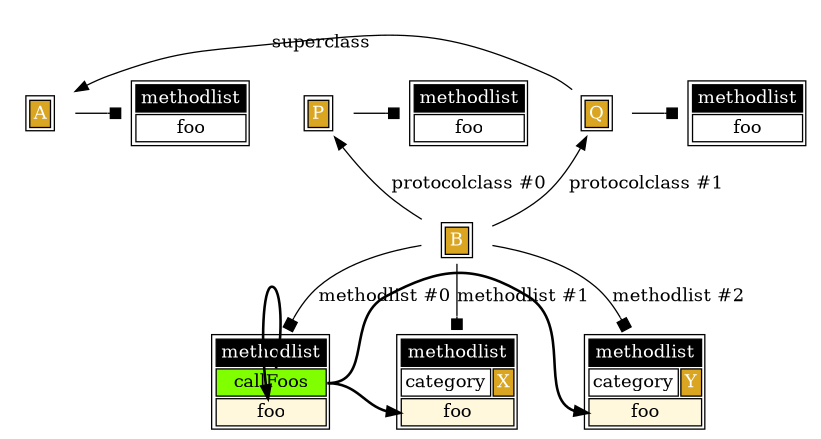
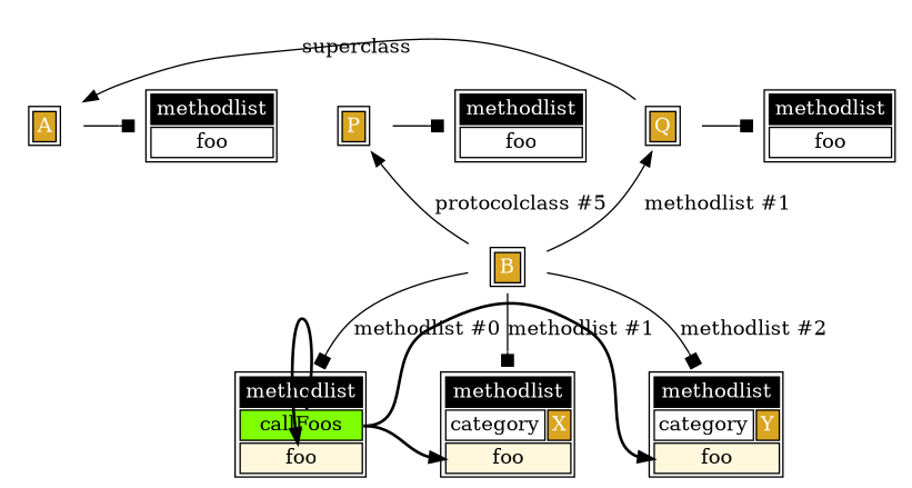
  digraph {
    node [shape=none]
    n1 [label=<<TABLE>       <TR><TD BGCOLOR="goldenrod" COLSPAN="2"><FONT COLOR="white">A</FONT></TD></TR>       </TABLE>>]
    n2 [label=<<TABLE>       <TR><TD BGCOLOR="goldenrod" COLSPAN="2"><FONT COLOR="white">P</FONT></TD></TR>       </TABLE>>]
    n3 [label=<<TABLE>       <TR><TD BGCOLOR="goldenrod" COLSPAN="2"><FONT COLOR="white">Q</FONT></TD></TR>       </TABLE>>]
    n4 [label=<<TABLE>       <TR><TD BGCOLOR="goldenrod" COLSPAN="2"><FONT COLOR="white">B</FONT></TD></TR>       </TABLE>>]
    n5 [label=<<TABLE>       <TR><TD BGCOLOR="black" COLSPAN="2"><FONT COLOR="white">methodlist</FONT></TD></TR>       <TR><TD COLSPAN="2" PORT="A.foo">foo</TD></TR>       </TABLE>>]
    n6 [label=<<TABLE>       <TR><TD BGCOLOR="black" COLSPAN="2"><FONT COLOR="white">methodlist</FONT></TD></TR>       <TR><TD COLSPAN="2" PORT="P.foo">foo</TD></TR>       </TABLE>>]
    n7 [label=<<TABLE>       <TR><TD BGCOLOR="black" COLSPAN="2"><FONT COLOR="white">methodlist</FONT></TD></TR>       <TR><TD COLSPAN="2" PORT="Q.foo">foo</TD></TR>       </TABLE>>]
    n8 [label=<<TABLE>       <TR><TD BGCOLOR="black" COLSPAN="2"><FONT COLOR="white">methodlist</FONT></TD></TR>       <TR><TD COLSPAN="2" PORT="B.callFoos" BGCOLOR="chartreuse">callFoos</TD></TR>       <TR><TD COLSPAN="2" PORT="B.foo" BGCOLOR="cornsilk">foo</TD></TR>       </TABLE>>]
    n9 [label=<<TABLE>       <TR><TD BGCOLOR="black" COLSPAN="2"><FONT COLOR="white">methodlist</FONT></TD></TR>       <TR><TD>category</TD><TD BGCOLOR="goldenrod"><FONT COLOR="white">X</FONT></TD></TR>       <TR><TD COLSPAN="2" PORT="X.foo" BGCOLOR="cornsilk">foo</TD></TR>       </TABLE>>]
    n10 [label=<<TABLE>       <TR><TD BGCOLOR="black" COLSPAN="2"><FONT COLOR="white">methodlist</FONT></TD></TR>       <TR><TD>category</TD><TD BGCOLOR="goldenrod"><FONT COLOR="white">Y</FONT></TD></TR>       <TR><TD COLSPAN="2" PORT="Y.foo" BGCOLOR="cornsilk">foo</TD></TR>       </TABLE>>]
    subgraph sub_1 {
      rank=same
      rankdir=LR
      n1
      n2
      n3
    }
    subgraph sub_2 {
      rank=same
      rankdir=LR
      n4
    }
    subgraph sub_3 {
      rank=same
      rankdir=LR
      n1
      n2
      n3
      n5
      n6
      n7
    }
    subgraph sub_4 {
      rank=same
      rankdir=LR
      n8
      n9
      n10
    }
    n1 -> n2 [style=invis]
    n1 -> n3 [dir=back label=" superclass"]
    n1 -> n5 [arrowhead=box]
    n2 -> n3 [style=invis]
-   n2 -> n4 [dir=back label=" protocolclass #0"]
+   n2 -> n4 [dir=back label=" protocolclass #5"]
    n2 -> n6 [arrowhead=box]
-   n3 -> n4 [dir=back label=" protocolclass #1"]
+   n3 -> n4 [dir=back label=" methodlist #1"]
    n3 -> n7 [arrowhead=box]
    n4 -> n8 [arrowhead=box label="methodlist #0"]
    n4 -> n9 [arrowhead=box label="methodlist #1"]
    n4 -> n10 [arrowhead=box label="methodlist #2"]
    n8 -> n8 [headport="B.foo" penwidth=2 tailport="B.callFoos"]
    n8 -> n9 [style=invis]
    n8 -> n9 [headport="X.foo" penwidth=2 tailport="B.callFoos"]
    n8 -> n10 [headport="Y.foo" penwidth=2 tailport="B.callFoos"]
    n9 -> n10 [style=invis]
  }
